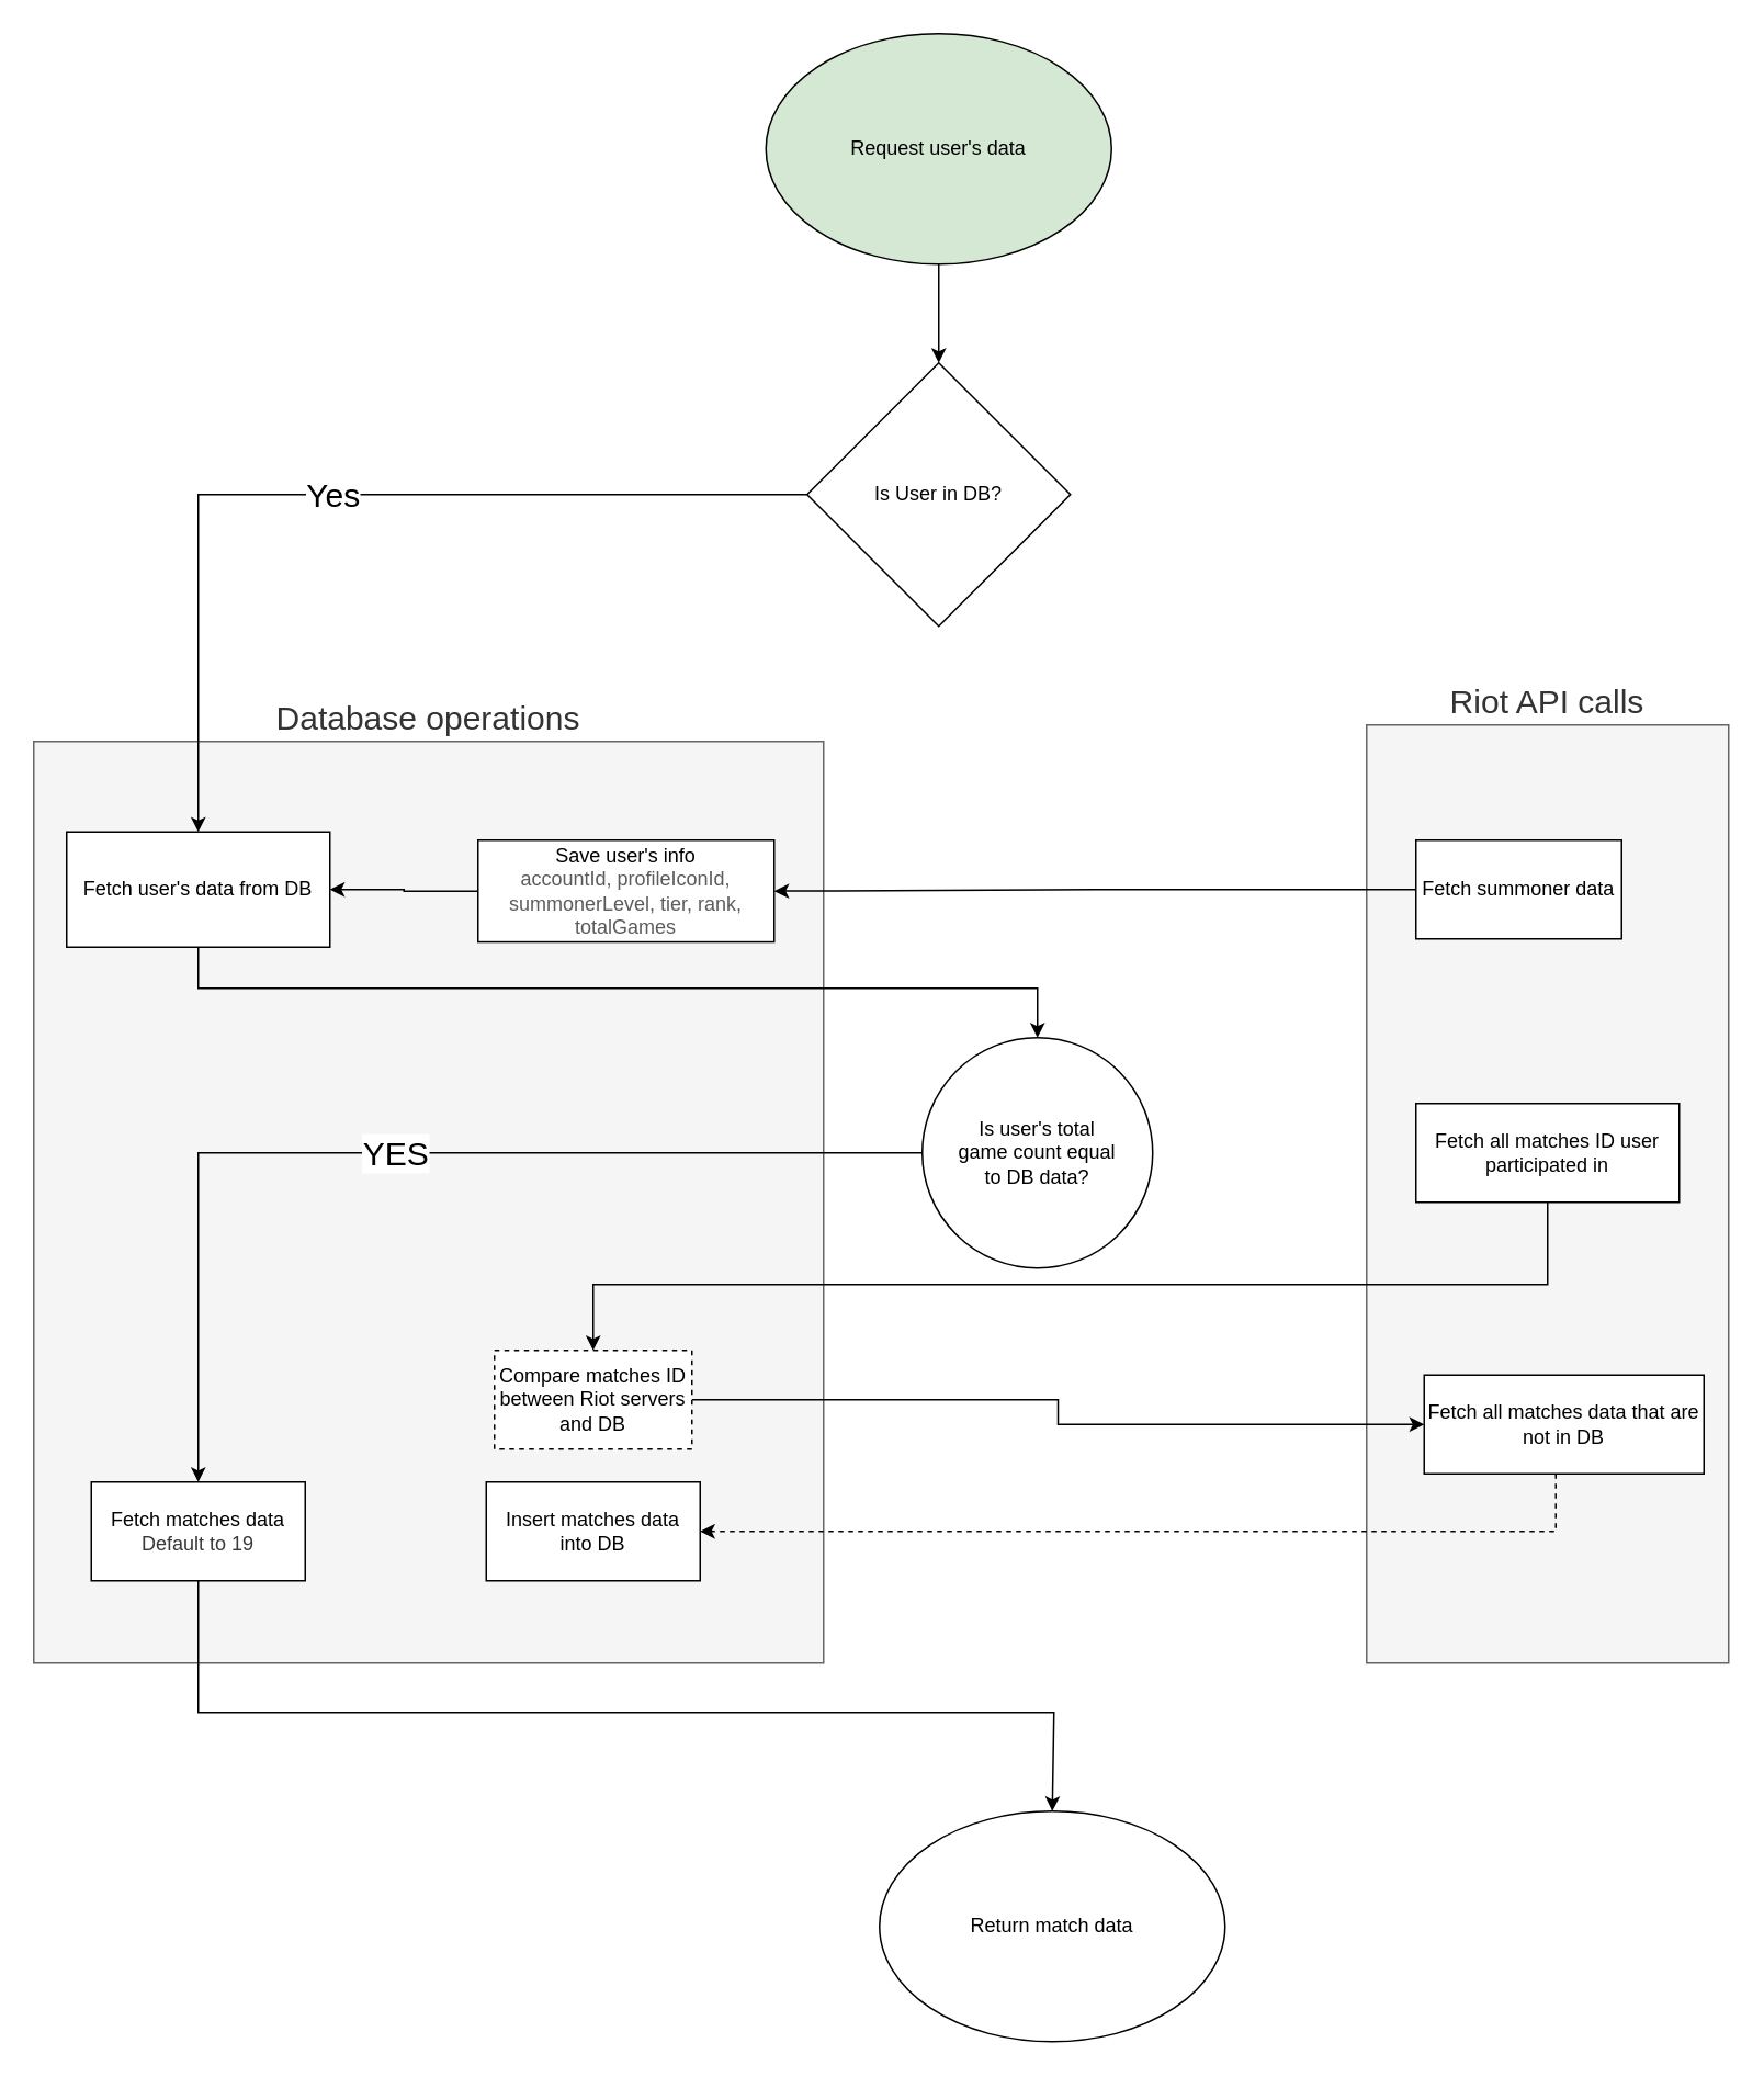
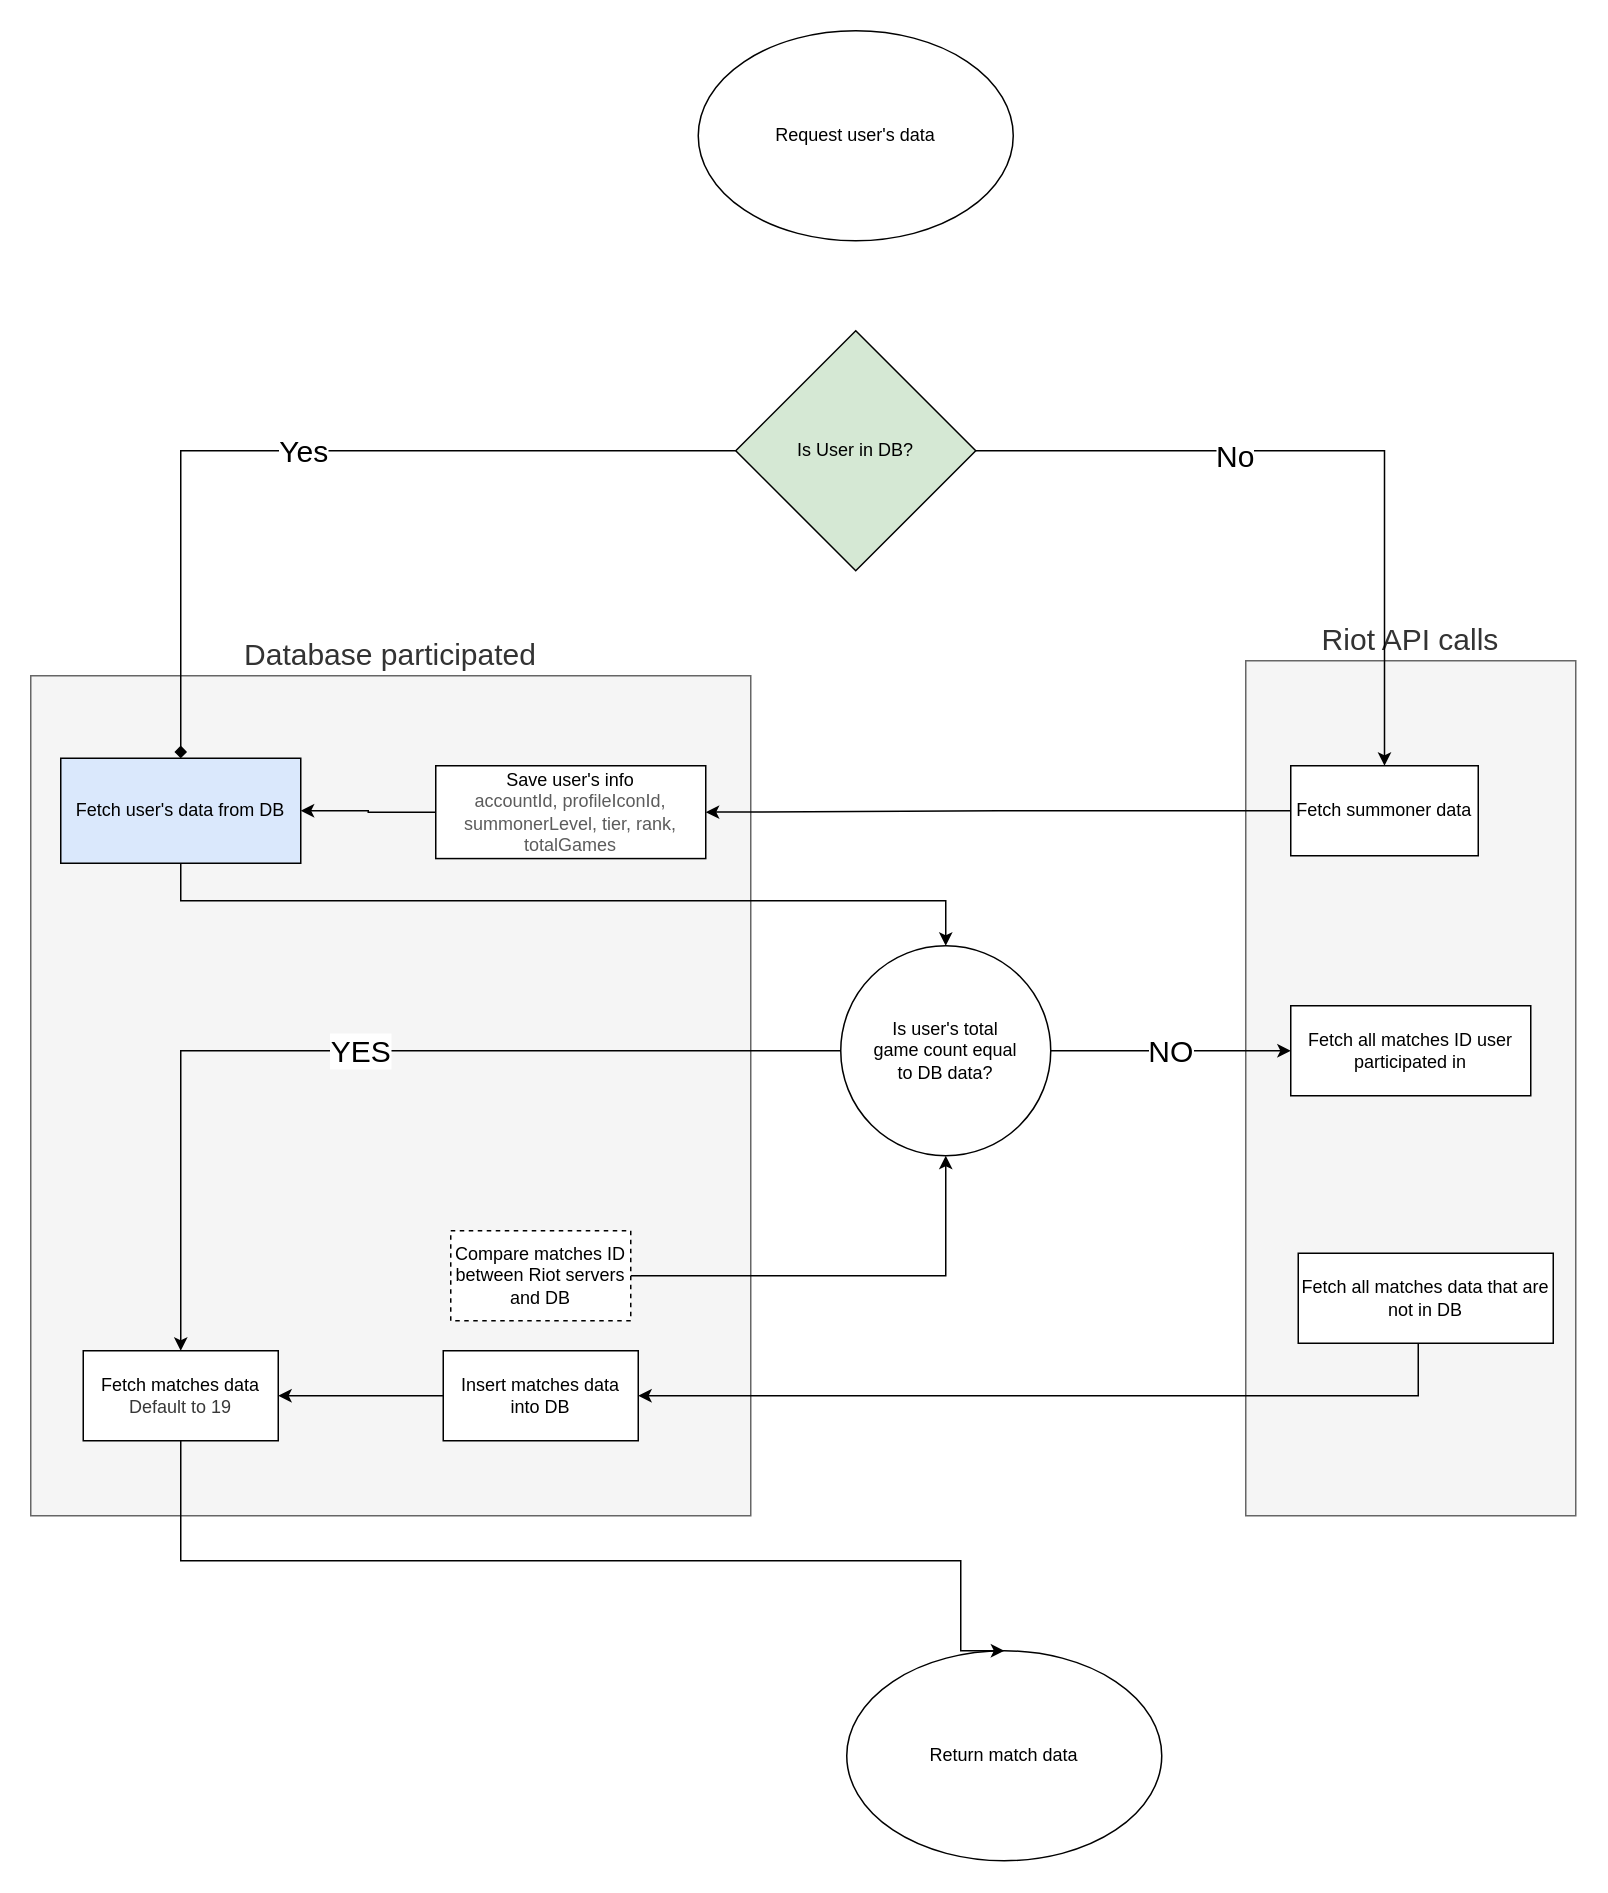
  <mxCell id="0" />
  <mxCell id="1" parent="0" />
  <mxCell id="2" value="Riot API calls" style="rounded=0;whiteSpace=wrap;html=1;fillColor=#f5f5f5;fontColor=#333333;strokeColor=#666666;labelPosition=center;verticalLabelPosition=top;align=center;verticalAlign=bottom;fontSize=20;textShadow=0;labelBorderColor=none;labelBackgroundColor=none;" vertex="1" parent="1"><mxGeometry x="830" y="440" width="220" height="570" as="geometry" /></mxCell>
- <mxCell id="3" value="Database operations" style="rounded=0;whiteSpace=wrap;html=1;fillColor=#f5f5f5;fontColor=#333333;strokeColor=#666666;labelPosition=center;verticalLabelPosition=top;align=center;verticalAlign=bottom;fontSize=20;" vertex="1" parent="1"><mxGeometry x="20" y="450" width="480" height="560" as="geometry" /></mxCell>
- <mxCell id="6" value="Yes" style="edgeStyle=orthogonalEdgeStyle;rounded=0;orthogonalLoop=1;jettySize=auto;html=1;entryX=0.5;entryY=0;entryDx=0;entryDy=0;fontSize=20;" edge="1" parent="1" source="7" target="20"><mxGeometry relative="1" as="geometry"><Array as="points"><mxPoint y="300" x="120" /></Array></mxGeometry></mxCell>
- <mxCell id="7" value="Is User in DB?" style="rhombus;whiteSpace=wrap;html=1;" vertex="1" parent="1"><mxGeometry x="490" y="220" width="160" height="160" as="geometry" /></mxCell>
- <mxCell id="8" style="edgeStyle=orthogonalEdgeStyle;rounded=0;orthogonalLoop=1;jettySize=auto;html=1;entryX=0.5;entryY=0;entryDx=0;entryDy=0;exitX=0.5;exitY=1;exitDx=0;exitDy=0;" edge="1" parent="1" source="29" target="7"><mxGeometry relative="1" as="geometry"><mxPoint x="570" y="160" as="sourcePoint" /></mxGeometry></mxCell>
+ <mxCell id="3" value="Database participated" style="rounded=0;whiteSpace=wrap;html=1;fillColor=#f5f5f5;fontColor=#333333;strokeColor=#666666;labelPosition=center;verticalLabelPosition=top;align=center;verticalAlign=bottom;fontSize=20;" vertex="1" parent="1"><mxGeometry x="20" y="450" width="480" height="560" as="geometry" /></mxCell>
+ <mxCell id="4" style="edgeStyle=orthogonalEdgeStyle;rounded=0;orthogonalLoop=1;jettySize=auto;html=1;entryX=0.5;entryY=0;entryDx=0;entryDy=0;" edge="1" parent="1" source="7" target="10"><mxGeometry relative="1" as="geometry" /></mxCell>
+ <mxCell id="5" value="No" style="edgeLabel;html=1;align=center;verticalAlign=middle;resizable=0;points=[];fontSize=20;" vertex="1" connectable="0" parent="4"><mxGeometry x="-0.285" y="-2" relative="1" as="geometry"><mxPoint as="offset" /></mxGeometry></mxCell>
+ <mxCell id="6" value="Yes" style="edgeStyle=orthogonalEdgeStyle;rounded=0;orthogonalLoop=1;jettySize=auto;html=1;entryX=0.5;entryY=0;entryDx=0;entryDy=0;fontSize=20;endArrow=diamond;" edge="1" parent="1" source="7" target="20"><mxGeometry relative="1" as="geometry"><Array as="points"><mxPoint y="300" x="120" /></Array></mxGeometry></mxCell>
+ <mxCell id="7" value="Is User in DB?" style="rhombus;whiteSpace=wrap;html=1;fillColor=#d5e8d4;" vertex="1" parent="1"><mxGeometry x="490" y="220" width="160" height="160" as="geometry" /></mxCell>
  <mxCell id="9" style="edgeStyle=orthogonalEdgeStyle;rounded=0;orthogonalLoop=1;jettySize=auto;html=1;entryX=1;entryY=0.5;entryDx=0;entryDy=0;" edge="1" parent="1" source="10" target="12"><mxGeometry relative="1" as="geometry" /></mxCell>
  <mxCell id="10" value="Fetch summoner data" style="rounded=0;whiteSpace=wrap;html=1;" vertex="1" parent="1"><mxGeometry x="860" y="510" width="125" height="60" as="geometry" /></mxCell>
  <mxCell id="11" style="edgeStyle=orthogonalEdgeStyle;rounded=0;orthogonalLoop=1;jettySize=auto;html=1;entryX=1;entryY=0.5;entryDx=0;entryDy=0;" edge="1" parent="1" source="12" target="20"><mxGeometry relative="1" as="geometry" /></mxCell>
  <mxCell id="12" value="Save user's info&lt;div&gt;&lt;font color=&quot;#5c5c5c&quot;&gt;accountId, profileIconId, summonerLevel, tier, rank, totalGames&lt;/font&gt;&lt;/div&gt;" style="rounded=0;whiteSpace=wrap;html=1;" vertex="1" parent="1"><mxGeometry x="290" y="510" width="180" height="61.88" as="geometry" /></mxCell>
  <mxCell id="13" value="YES" style="edgeStyle=orthogonalEdgeStyle;rounded=0;orthogonalLoop=1;jettySize=auto;html=1;entryX=0.5;entryY=0;entryDx=0;entryDy=0;fontSize=20;" edge="1" parent="1" source="15" target="18"><mxGeometry relative="1" as="geometry"><Array as="points"><mxPoint y="700" x="120" /></Array></mxGeometry></mxCell>
+ <mxCell id="14" value="NO" style="edgeStyle=orthogonalEdgeStyle;rounded=0;orthogonalLoop=1;jettySize=auto;html=1;entryX=0;entryY=0.5;entryDx=0;entryDy=0;fontSize=20;" edge="1" parent="1" source="15" target="22"><mxGeometry relative="1" as="geometry" /></mxCell>
  <mxCell id="15" value="Is user's total &lt;br&gt;game count equal&lt;br&gt;to DB data?" style="ellipse;whiteSpace=wrap;html=1;" vertex="1" parent="1"><mxGeometry x="560" y="630" width="140" height="140" as="geometry" /></mxCell>
- <mxCell id="16" value="Return match data" style="ellipse;whiteSpace=wrap;html=1;" vertex="1" parent="1"><mxGeometry x="534" y="1100" width="210" height="140" as="geometry" /></mxCell>
+ <mxCell id="16" value="Return match data" style="ellipse;whiteSpace=wrap;html=1;" vertex="1" parent="1"><mxGeometry x="564" y="1100" width="210" height="140" as="geometry" /></mxCell>
  <mxCell id="17" style="edgeStyle=orthogonalEdgeStyle;rounded=0;orthogonalLoop=1;jettySize=auto;html=1;entryX=0.5;entryY=0;entryDx=0;entryDy=0;" edge="1" parent="1" source="18" target="16"><mxGeometry relative="1" as="geometry"><Array as="points"><mxPoint y="1040" x="120" /><mxPoint x="640" y="1040" /></Array></mxGeometry></mxCell>
  <mxCell id="18" value="Fetch matches data&lt;br&gt;&lt;font color=&quot;#383838&quot;&gt;Default to 19&lt;/font&gt;" style="rounded=0;whiteSpace=wrap;html=1;" vertex="1" parent="1"><mxGeometry x="55" y="900" width="130" height="60" as="geometry" /></mxCell>
  <mxCell id="19" style="edgeStyle=orthogonalEdgeStyle;rounded=0;orthogonalLoop=1;jettySize=auto;html=1;entryX=0.5;entryY=0;entryDx=0;entryDy=0;" edge="1" parent="1" source="20" target="15"><mxGeometry relative="1" as="geometry"><Array as="points"><mxPoint y="600" x="120" /><mxPoint x="630" y="600" /></Array></mxGeometry></mxCell>
- <mxCell id="20" value="Fetch user's data from DB" style="rounded=0;whiteSpace=wrap;html=1;" vertex="1" parent="1"><mxGeometry x="40" y="505" width="160" height="70" as="geometry" /></mxCell>
- <mxCell id="21" style="edgeStyle=orthogonalEdgeStyle;rounded=0;orthogonalLoop=1;jettySize=auto;html=1;entryX=0.5;entryY=0;entryDx=0;entryDy=0;" edge="1" parent="1" source="22" target="26"><mxGeometry relative="1" as="geometry"><Array as="points"><mxPoint x="940" y="780" /><mxPoint x="360" y="780" /></Array></mxGeometry></mxCell>
+ <mxCell id="20" value="Fetch user's data from DB" style="rounded=0;whiteSpace=wrap;html=1;fillColor=#dae8fc;" vertex="1" parent="1"><mxGeometry x="40" y="505" width="160" height="70" as="geometry" /></mxCell>
  <mxCell id="22" value="Fetch all matches ID user participated in" style="rounded=0;whiteSpace=wrap;html=1;" vertex="1" parent="1"><mxGeometry x="860" y="670" width="160" height="60" as="geometry" /></mxCell>
- <mxCell id="23" style="edgeStyle=orthogonalEdgeStyle;rounded=0;orthogonalLoop=1;jettySize=auto;html=1;entryX=1;entryY=0.5;entryDx=0;entryDy=0;dashed=1;" edge="1" parent="1" source="24" target="28"><mxGeometry relative="1" as="geometry"><Array as="points"><mxPoint x="945" y="930" /></Array></mxGeometry></mxCell>
+ <mxCell id="23" style="edgeStyle=orthogonalEdgeStyle;rounded=0;orthogonalLoop=1;jettySize=auto;html=1;entryX=1;entryY=0.5;entryDx=0;entryDy=0;" edge="1" parent="1" source="24" target="28"><mxGeometry relative="1" as="geometry"><Array as="points"><mxPoint x="945" y="930" /></Array></mxGeometry></mxCell>
  <mxCell id="24" value="Fetch all matches data that are not in DB" style="rounded=0;whiteSpace=wrap;html=1;" vertex="1" parent="1"><mxGeometry x="865" y="835" width="170" height="60" as="geometry" /></mxCell>
- <mxCell id="25" style="edgeStyle=orthogonalEdgeStyle;rounded=0;orthogonalLoop=1;jettySize=auto;html=1;entryX=0;entryY=0.5;entryDx=0;entryDy=0;" edge="1" parent="1" source="26" target="24"><mxGeometry relative="1" as="geometry" /></mxCell>
+ <mxCell id="25" style="edgeStyle=orthogonalEdgeStyle;rounded=0;orthogonalLoop=1;jettySize=auto;html=1;" edge="1" parent="1" source="26" target="15"><mxGeometry relative="1" as="geometry" /></mxCell>
  <mxCell id="26" value="Compare matches ID between Riot servers and DB" style="rounded=0;whiteSpace=wrap;html=1;dashed=1;" vertex="1" parent="1"><mxGeometry x="300" y="820" width="120" height="60" as="geometry" /></mxCell>
+ <mxCell id="27" style="edgeStyle=orthogonalEdgeStyle;rounded=0;orthogonalLoop=1;jettySize=auto;html=1;entryX=1;entryY=0.5;entryDx=0;entryDy=0;" edge="1" parent="1" source="28" target="18"><mxGeometry relative="1" as="geometry"><Array as="points"><mxPoint x="240" y="930" /><mxPoint x="240" y="930" /></Array></mxGeometry></mxCell>
  <mxCell id="28" value="Insert matches data into DB" style="rounded=0;whiteSpace=wrap;html=1;" vertex="1" parent="1"><mxGeometry x="295" y="900" width="130" height="60" as="geometry" /></mxCell>
- <mxCell id="29" value="Request user's data" style="ellipse;whiteSpace=wrap;html=1;fillColor=#d5e8d4;" vertex="1" parent="1"><mxGeometry x="465" y="20" width="210" height="140" as="geometry" /></mxCell>
+ <mxCell id="29" value="Request user's data" style="ellipse;whiteSpace=wrap;html=1;" vertex="1" parent="1"><mxGeometry x="465" y="20" width="210" height="140" as="geometry" /></mxCell>
